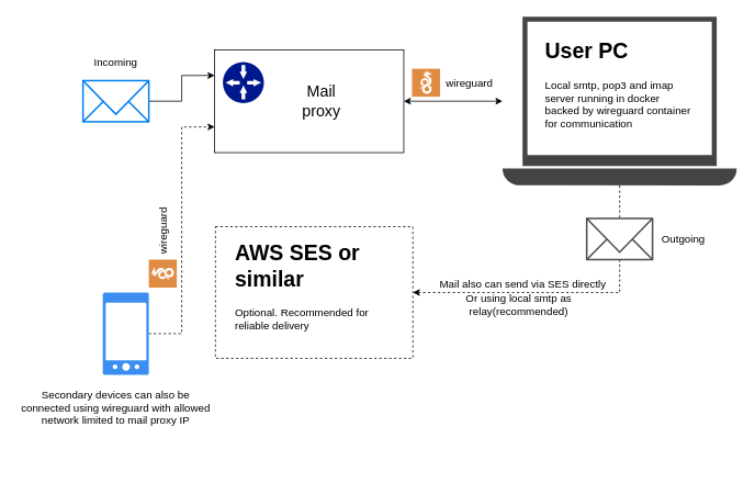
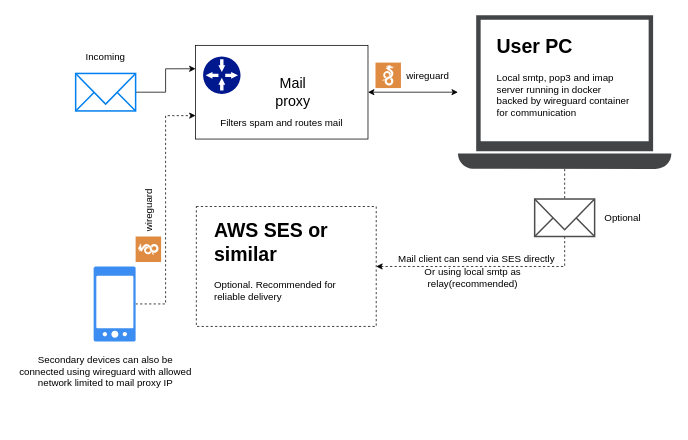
  <mxCell id="0" />
  <mxCell id="1" parent="0" />
  <mxCell id="2" style="edgeStyle=orthogonalEdgeStyle;rounded=0;orthogonalLoop=1;jettySize=auto;html=1;entryX=0;entryY=0.25;entryDx=0;entryDy=0;" edge="1" parent="1" source="3" target="5"><mxGeometry relative="1" as="geometry" /></mxCell>
  <mxCell id="3" value="" style="html=1;verticalLabelPosition=bottom;align=center;labelBackgroundColor=#ffffff;verticalAlign=top;strokeWidth=2;strokeColor=#0080F0;shadow=0;dashed=0;shape=mxgraph.ios7.icons.mail;" vertex="1" parent="1"><mxGeometry x="100" y="97.5" width="80" height="50" as="geometry" /></mxCell>
  <mxCell id="4" style="edgeStyle=orthogonalEdgeStyle;rounded=0;orthogonalLoop=1;jettySize=auto;html=1;exitX=1;exitY=0.5;exitDx=0;exitDy=0;fontSize=19;startArrow=classic;startFill=1;" edge="1" parent="1" source="5" target="9"><mxGeometry relative="1" as="geometry" /></mxCell>
  <mxCell id="5" value="" style="rounded=0;whiteSpace=wrap;html=1;" vertex="1" parent="1"><mxGeometry x="260" y="60" width="230" height="125" as="geometry" /></mxCell>
  <mxCell id="6" value="" style="sketch=0;aspect=fixed;pointerEvents=1;shadow=0;dashed=0;html=1;strokeColor=none;labelPosition=center;verticalLabelPosition=bottom;verticalAlign=top;align=center;fillColor=#00188D;shape=mxgraph.mscae.enterprise.gateway" vertex="1" parent="1"><mxGeometry x="270" y="75" width="50" height="50" as="geometry" /></mxCell>
  <mxCell id="7" value="&lt;font style=&quot;font-size: 19px&quot;&gt;Mail proxy&lt;/font&gt;" style="text;html=1;strokeColor=none;fillColor=none;align=center;verticalAlign=middle;whiteSpace=wrap;rounded=0;" vertex="1" parent="1"><mxGeometry x="360" y="107.5" width="60" height="30" as="geometry" /></mxCell>
  <mxCell id="8" style="edgeStyle=orthogonalEdgeStyle;rounded=0;orthogonalLoop=1;jettySize=auto;html=1;fontSize=13;startArrow=none;startFill=0;entryX=1;entryY=0.5;entryDx=0;entryDy=0;dashed=1;" edge="1" parent="1" source="9" target="13"><mxGeometry relative="1" as="geometry"><mxPoint x="610" y="365" as="targetPoint" /><Array as="points"><mxPoint x="752" y="355" /></Array></mxGeometry></mxCell>
  <mxCell id="9" value="" style="sketch=0;pointerEvents=1;shadow=0;dashed=0;html=1;strokeColor=none;fillColor=#434445;aspect=fixed;labelPosition=center;verticalLabelPosition=bottom;verticalAlign=top;align=center;outlineConnect=0;shape=mxgraph.vvd.laptop;fontSize=19;" vertex="1" parent="1"><mxGeometry x="610" y="20" width="284.73" height="205" as="geometry" /></mxCell>
  <mxCell id="10" value="" style="sketch=0;pointerEvents=1;shadow=0;dashed=0;html=1;strokeColor=none;fillColor=#DF8C42;labelPosition=center;verticalLabelPosition=bottom;verticalAlign=top;align=center;outlineConnect=0;shape=mxgraph.veeam2.wireguard;fontSize=19;" vertex="1" parent="1"><mxGeometry x="500" y="83" width="34" height="34" as="geometry" /></mxCell>
  <mxCell id="11" value="&lt;font style=&quot;font-size: 13px&quot;&gt;wireguard&lt;/font&gt;" style="text;html=1;strokeColor=none;fillColor=none;align=center;verticalAlign=middle;whiteSpace=wrap;rounded=0;fontSize=19;" vertex="1" parent="1"><mxGeometry x="540" y="85" width="60" height="30" as="geometry" /></mxCell>
  <mxCell id="12" value="&lt;h1&gt;User PC&lt;br&gt;&lt;/h1&gt;&lt;p&gt;Local smtp, pop3 and imap server running in docker backed by wireguard container for communication&lt;br&gt;&lt;/p&gt;" style="text;html=1;strokeColor=none;fillColor=none;spacing=5;spacingTop=-20;whiteSpace=wrap;overflow=hidden;rounded=0;fontSize=13;" vertex="1" parent="1"><mxGeometry x="657" y="40" width="190" height="120" as="geometry" /></mxCell>
  <mxCell id="13" value="" style="rounded=0;whiteSpace=wrap;html=1;fontSize=13;dashed=1;" vertex="1" parent="1"><mxGeometry x="261" y="275" width="240" height="160" as="geometry" /></mxCell>
  <mxCell id="14" value="&lt;h1&gt;AWS SES or similar&lt;br&gt;&lt;/h1&gt;&lt;p&gt;Optional. Recommended for reliable delivery&lt;br&gt;&lt;/p&gt;" style="text;html=1;strokeColor=none;fillColor=none;spacing=5;spacingTop=-20;whiteSpace=wrap;overflow=hidden;rounded=0;dashed=1;fontSize=13;" vertex="1" parent="1"><mxGeometry x="280" y="285" width="190" height="120" as="geometry" /></mxCell>
- <mxCell id="15" value="Mail also can send via SES directly" style="text;html=1;strokeColor=none;fillColor=none;align=center;verticalAlign=middle;whiteSpace=wrap;rounded=0;dashed=1;fontSize=13;" vertex="1" parent="1"><mxGeometry x="520" y="330" width="230" height="30" as="geometry" /></mxCell>
+ <mxCell id="15" value="Mail client can send via SES directly" style="text;html=1;strokeColor=none;fillColor=none;align=center;verticalAlign=middle;whiteSpace=wrap;rounded=0;dashed=1;fontSize=13;" vertex="1" parent="1"><mxGeometry x="520" y="330" width="230" height="30" as="geometry" /></mxCell>
  <mxCell id="16" value="Or using local smtp as relay(recommended)" style="text;html=1;strokeColor=none;fillColor=none;align=center;verticalAlign=middle;whiteSpace=wrap;rounded=0;dashed=1;fontSize=13;" vertex="1" parent="1"><mxGeometry x="510" y="355" width="240" height="30" as="geometry" /></mxCell>
  <mxCell id="17" value="" style="html=1;verticalLabelPosition=bottom;align=center;labelBackgroundColor=#ffffff;verticalAlign=top;strokeWidth=2;strokeColor=#4D4D4D;shadow=0;dashed=0;shape=mxgraph.ios7.icons.mail;" vertex="1" parent="1"><mxGeometry x="712.36" y="265" width="80" height="50" as="geometry" /></mxCell>
  <mxCell id="18" value="Incoming" style="text;html=1;strokeColor=none;fillColor=none;align=center;verticalAlign=middle;whiteSpace=wrap;rounded=0;dashed=1;fontSize=13;" vertex="1" parent="1"><mxGeometry x="110" y="60" width="60" height="30" as="geometry" /></mxCell>
- <mxCell id="20" value="Outgoing" style="text;html=1;strokeColor=none;fillColor=none;align=center;verticalAlign=middle;whiteSpace=wrap;rounded=0;dashed=1;fontSize=13;" vertex="1" parent="1"><mxGeometry x="800" y="275" width="60" height="30" as="geometry" /></mxCell>
+ <mxCell id="19" value="Filters spam and routes mail" style="text;html=1;strokeColor=none;fillColor=none;align=center;verticalAlign=middle;whiteSpace=wrap;rounded=0;dashed=1;fontSize=13;" vertex="1" parent="1"><mxGeometry x="270" y="147.5" width="210" height="30" as="geometry" /></mxCell>
+ <mxCell id="20" value="Optional" style="text;html=1;strokeColor=none;fillColor=none;align=center;verticalAlign=middle;whiteSpace=wrap;rounded=0;dashed=1;fontSize=13;" vertex="1" parent="1"><mxGeometry x="800" y="275" width="60" height="30" as="geometry" /></mxCell>
  <mxCell id="21" style="edgeStyle=orthogonalEdgeStyle;rounded=0;orthogonalLoop=1;jettySize=auto;html=1;entryX=0;entryY=0.75;entryDx=0;entryDy=0;dashed=1;fontSize=13;startArrow=none;startFill=0;" edge="1" parent="1" source="22" target="5"><mxGeometry relative="1" as="geometry" /></mxCell>
  <mxCell id="22" value="" style="sketch=0;html=1;aspect=fixed;strokeColor=none;shadow=0;align=center;verticalAlign=top;fillColor=#3B8DF1;shape=mxgraph.gcp2.phone_android;dashed=1;fontSize=13;" vertex="1" parent="1"><mxGeometry x="124" y="355" width="56" height="100" as="geometry" /></mxCell>
  <mxCell id="23" value="" style="sketch=0;pointerEvents=1;shadow=0;dashed=0;html=1;strokeColor=none;fillColor=#DF8C42;labelPosition=center;verticalLabelPosition=bottom;verticalAlign=top;align=center;outlineConnect=0;shape=mxgraph.veeam2.wireguard;fontSize=19;rotation=-90;" vertex="1" parent="1"><mxGeometry x="180" y="315" width="34" height="34" as="geometry" /></mxCell>
  <mxCell id="24" value="&lt;font style=&quot;font-size: 13px&quot;&gt;wireguard&lt;/font&gt; " style="text;html=1;strokeColor=none;fillColor=none;align=center;verticalAlign=middle;whiteSpace=wrap;rounded=0;fontSize=19;rotation=-90;" vertex="1" parent="1"><mxGeometry x="167" y="265" width="60" height="30" as="geometry" /></mxCell>
  <mxCell id="25" value="Secondary devices can also be connected using wireguard with allowed network limited to mail proxy IP" style="text;html=1;strokeColor=none;fillColor=none;align=center;verticalAlign=middle;whiteSpace=wrap;rounded=0;dashed=1;fontSize=13;" vertex="1" parent="1"><mxGeometry x="20" y="425" width="240" height="140" as="geometry" /></mxCell>
